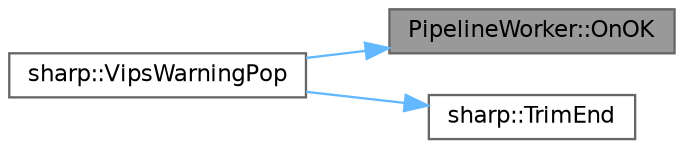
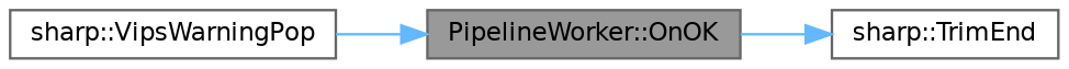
  digraph {
    rankdir=LR
    node [color=grey40 fillcolor=white fontname=Helvetica fontsize=10 shape=box style=filled]
    edge [color=steelblue1 fontname=Helvetica fontsize=10 labelfontname=Helvetica labelfontsize=10 style=solid]
    n1 [color=gray40 fillcolor=grey60 fontcolor=black height=0.2 label="PipelineWorker::OnOK" width=0.4]
    n2 [height=0.2 label="sharp::TrimEnd" width=0.4]
    n3 [height=0.2 label="sharp::VipsWarningPop" width=0.4]
-   n3 -> n2
+   n1 -> n2
    n3 -> n1
  }
